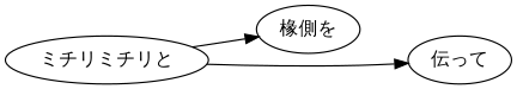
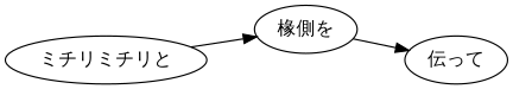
  digraph {
    rankdir=LR
    n1 [label="ミチリミチリと"]
    n2 [label="椽側を"]
    n3 [label="伝って"]
    n1 -> n2
-   n1 -> n3
+   n2 -> n3
  }
